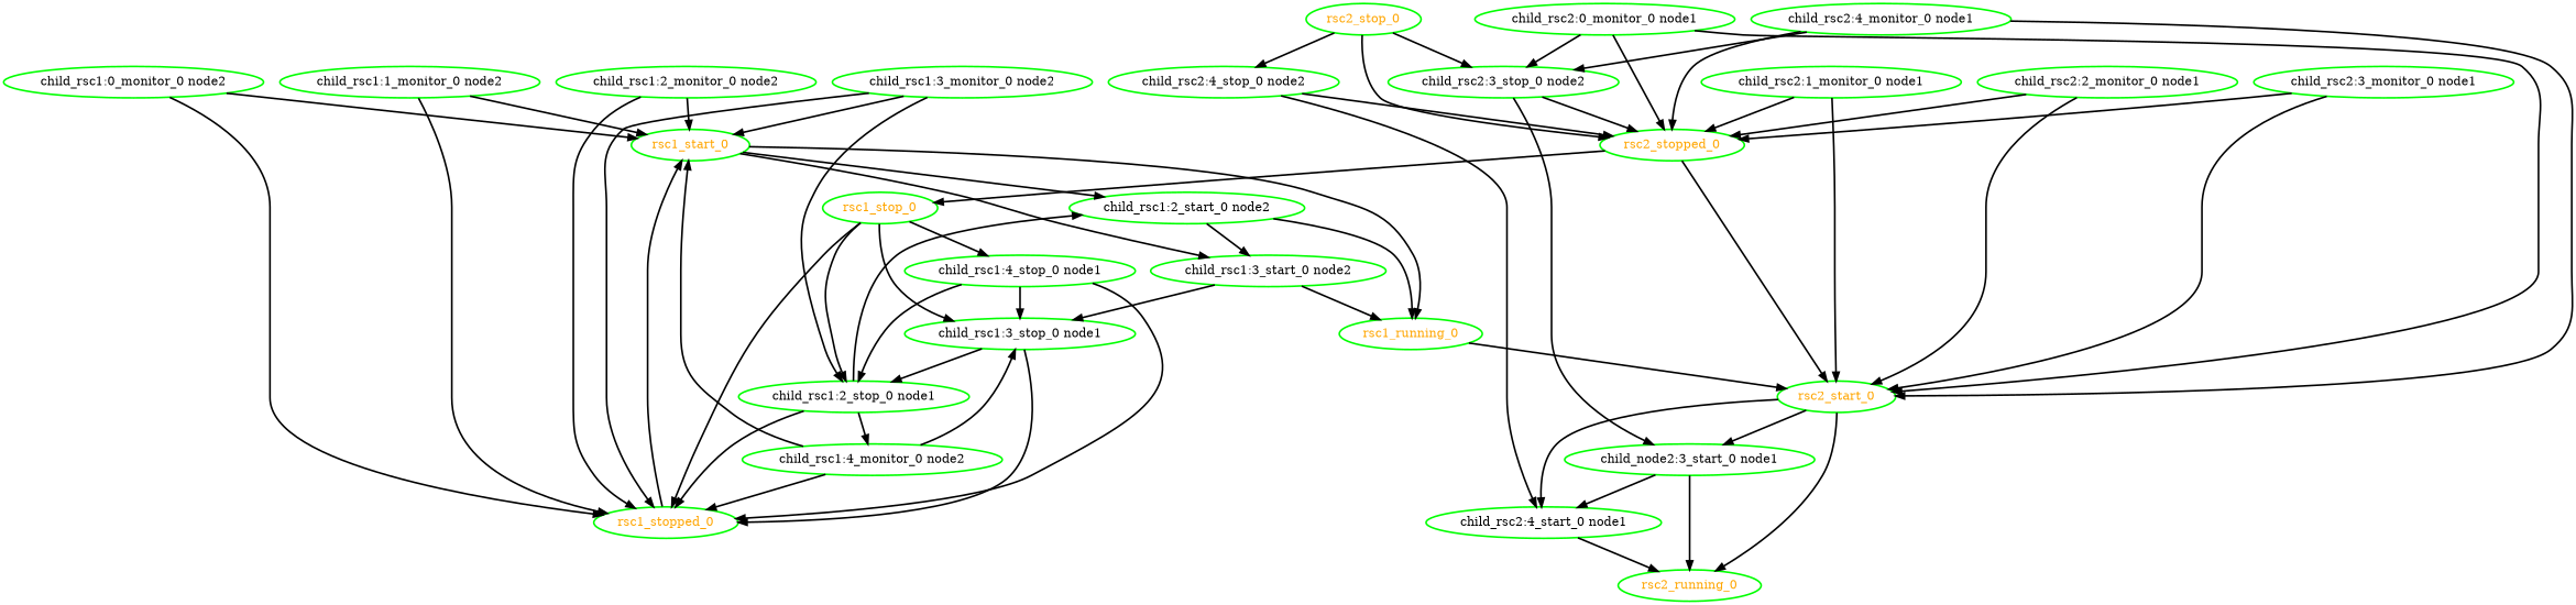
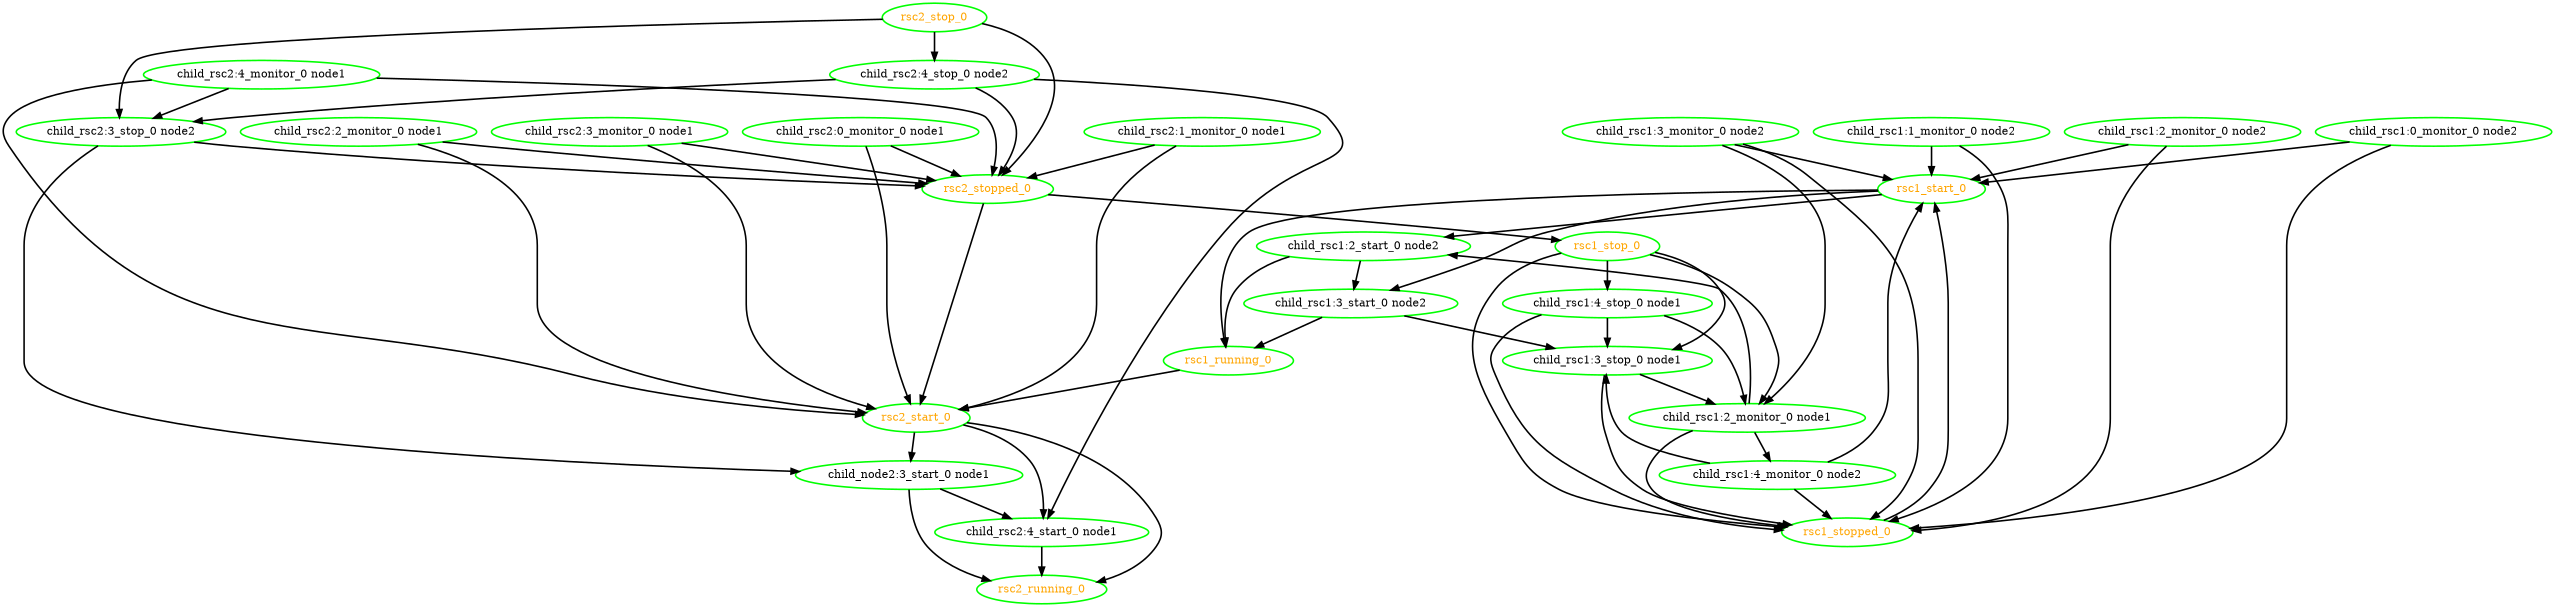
  digraph {
    node [color=green fontcolor=black style=bold]
    edge [style=bold]
    rsc1_start_0 [fontcolor=orange]
    "child_rsc1:0_monitor_0 node2"
    rsc1_stopped_0 [fontcolor=orange]
    "child_rsc1:2_start_0 node2"
    "child_rsc1:3_start_0 node2"
    rsc1_running_0 [fontcolor=orange]
    "child_rsc1:3_stop_0 node1"
    rsc2_start_0 [fontcolor=orange]
    "child_rsc1:1_monitor_0 node2"
    "child_rsc1:2_monitor_0 node2"
    n11 [label="child_node2:3_start_0 node1"]
    "child_rsc2:4_start_0 node1"
    rsc2_running_0 [fontcolor=orange]
-   "child_rsc1:2_stop_0 node1"
+   "child_rsc1:2_stop_0 node1" [label="child_rsc1:2_monitor_0 node1"]
    "child_rsc1:4_monitor_0 node2"
    "child_rsc1:3_monitor_0 node2"
    "child_rsc1:4_stop_0 node1"
    "child_rsc2:0_monitor_0 node1"
    rsc2_stopped_0 [fontcolor=orange]
    rsc1_stop_0 [fontcolor=orange]
    "child_rsc2:1_monitor_0 node1"
    "child_rsc2:2_monitor_0 node1"
    "child_rsc2:3_monitor_0 node1"
    "child_rsc2:3_stop_0 node2"
    "child_rsc2:4_monitor_0 node1"
    "child_rsc2:4_stop_0 node2"
    rsc2_stop_0 [fontcolor=orange]
    rsc1_start_0 -> "child_rsc1:2_start_0 node2"
    rsc1_start_0 -> "child_rsc1:3_start_0 node2"
    rsc1_start_0 -> rsc1_running_0
    "child_rsc1:0_monitor_0 node2" -> rsc1_start_0
    "child_rsc1:0_monitor_0 node2" -> rsc1_stopped_0
    rsc1_stopped_0 -> rsc1_start_0
    "child_rsc1:2_start_0 node2" -> "child_rsc1:3_start_0 node2"
    "child_rsc1:2_start_0 node2" -> rsc1_running_0
    "child_rsc1:3_start_0 node2" -> rsc1_running_0
    "child_rsc1:3_start_0 node2" -> "child_rsc1:3_stop_0 node1"
    rsc1_running_0 -> rsc2_start_0
    "child_rsc1:3_stop_0 node1" -> rsc1_stopped_0
    "child_rsc1:3_stop_0 node1" -> "child_rsc1:2_stop_0 node1"
    rsc2_start_0 -> n11
    rsc2_start_0 -> "child_rsc2:4_start_0 node1"
    rsc2_start_0 -> rsc2_running_0
    "child_rsc1:1_monitor_0 node2" -> rsc1_start_0
    "child_rsc1:1_monitor_0 node2" -> rsc1_stopped_0
    "child_rsc1:2_monitor_0 node2" -> rsc1_start_0
    "child_rsc1:2_monitor_0 node2" -> rsc1_stopped_0
    n11 -> "child_rsc2:4_start_0 node1"
    n11 -> rsc2_running_0
    "child_rsc2:4_start_0 node1" -> rsc2_running_0
    "child_rsc1:2_stop_0 node1" -> rsc1_stopped_0
    "child_rsc1:2_stop_0 node1" -> "child_rsc1:2_start_0 node2"
    "child_rsc1:2_stop_0 node1" -> "child_rsc1:4_monitor_0 node2"
    "child_rsc1:4_monitor_0 node2" -> rsc1_start_0
    "child_rsc1:4_monitor_0 node2" -> rsc1_stopped_0
    "child_rsc1:4_monitor_0 node2" -> "child_rsc1:3_stop_0 node1"
    "child_rsc1:3_monitor_0 node2" -> rsc1_start_0
    "child_rsc1:3_monitor_0 node2" -> rsc1_stopped_0
    "child_rsc1:3_monitor_0 node2" -> "child_rsc1:2_stop_0 node1"
    "child_rsc1:4_stop_0 node1" -> rsc1_stopped_0
    "child_rsc1:4_stop_0 node1" -> "child_rsc1:3_stop_0 node1"
    "child_rsc1:4_stop_0 node1" -> "child_rsc1:2_stop_0 node1"
    "child_rsc2:0_monitor_0 node1" -> rsc2_start_0
    "child_rsc2:0_monitor_0 node1" -> rsc2_stopped_0
    rsc2_stopped_0 -> rsc2_start_0
    rsc2_stopped_0 -> rsc1_stop_0
    rsc1_stop_0 -> rsc1_stopped_0
    rsc1_stop_0 -> "child_rsc1:3_stop_0 node1"
    rsc1_stop_0 -> "child_rsc1:2_stop_0 node1"
    rsc1_stop_0 -> "child_rsc1:4_stop_0 node1"
    "child_rsc2:1_monitor_0 node1" -> rsc2_start_0
    "child_rsc2:1_monitor_0 node1" -> rsc2_stopped_0
    "child_rsc2:2_monitor_0 node1" -> rsc2_start_0
    "child_rsc2:2_monitor_0 node1" -> rsc2_stopped_0
    "child_rsc2:3_monitor_0 node1" -> rsc2_start_0
    "child_rsc2:3_monitor_0 node1" -> rsc2_stopped_0
    "child_rsc2:3_stop_0 node2" -> n11
    "child_rsc2:3_stop_0 node2" -> rsc2_stopped_0
    "child_rsc2:4_monitor_0 node1" -> rsc2_start_0
    "child_rsc2:4_monitor_0 node1" -> rsc2_stopped_0
    "child_rsc2:4_monitor_0 node1" -> "child_rsc2:3_stop_0 node2"
    "child_rsc2:4_stop_0 node2" -> "child_rsc2:4_start_0 node1"
    "child_rsc2:4_stop_0 node2" -> rsc2_stopped_0
-   "child_rsc2:0_monitor_0 node1" -> "child_rsc2:3_stop_0 node2"
+   "child_rsc2:4_stop_0 node2" -> "child_rsc2:3_stop_0 node2"
    rsc2_stop_0 -> rsc2_stopped_0
    rsc2_stop_0 -> "child_rsc2:3_stop_0 node2"
    rsc2_stop_0 -> "child_rsc2:4_stop_0 node2"
  }
